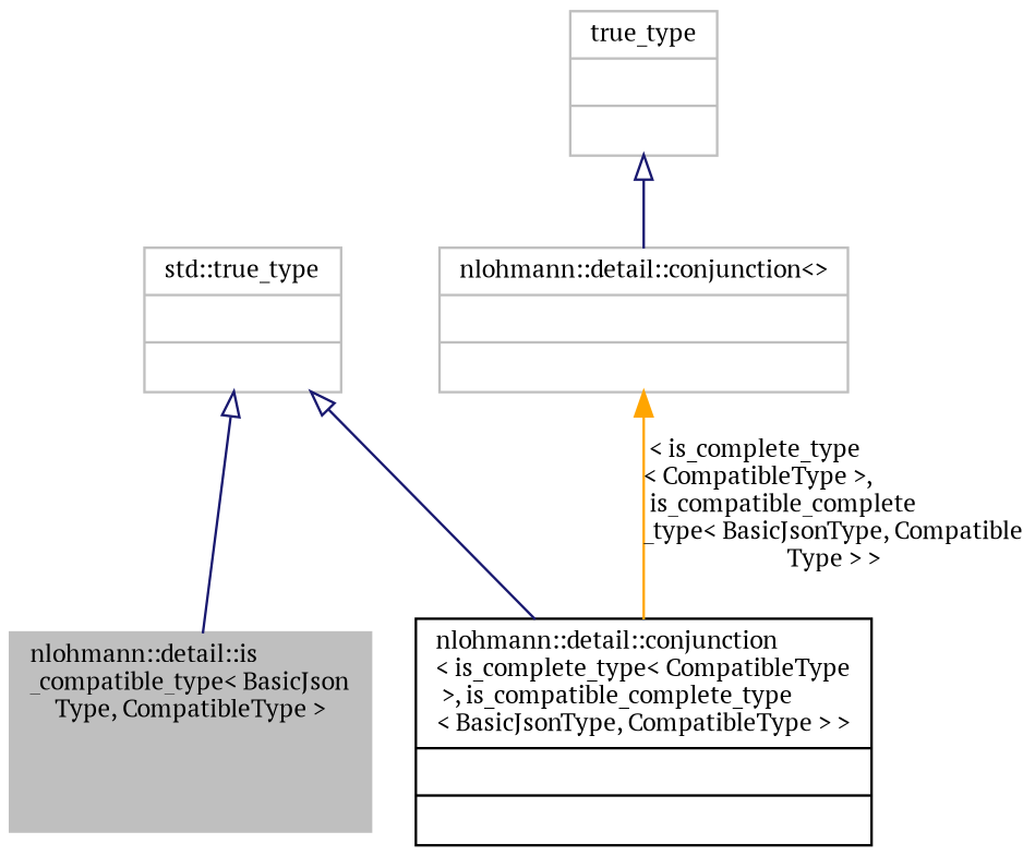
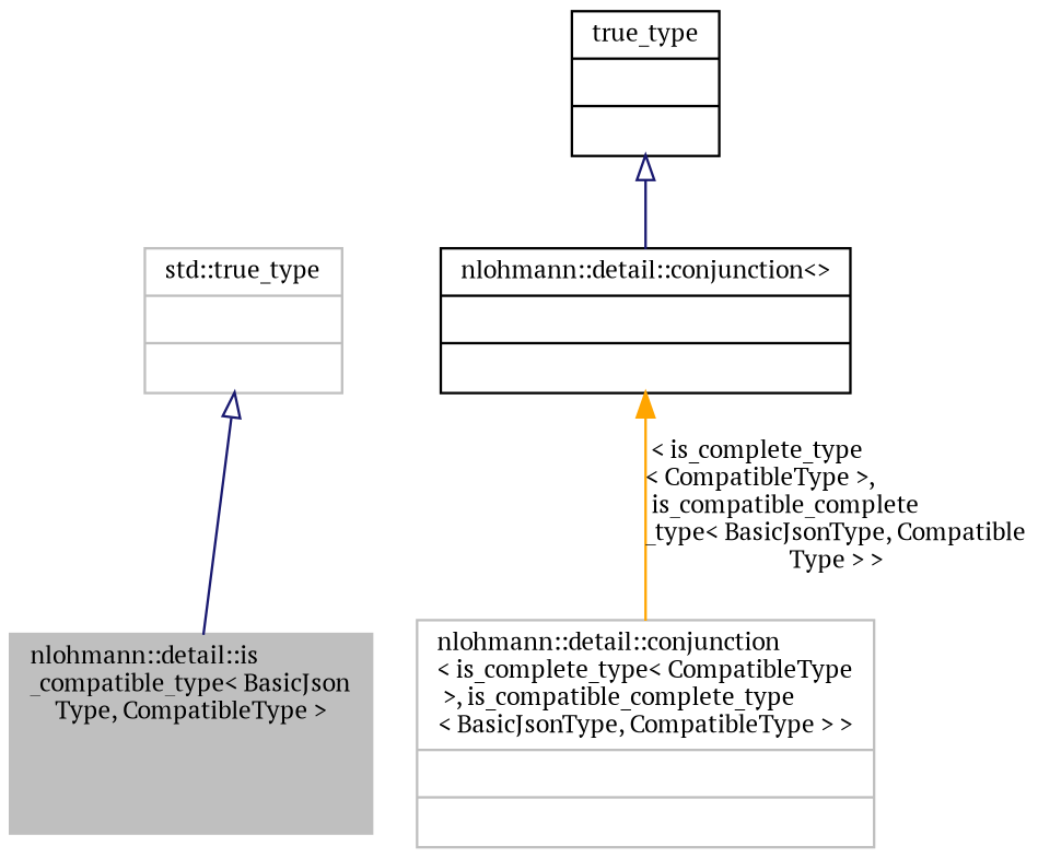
  digraph {
    fontname="PT Serif"
    node [color=grey75 fontname="PT Serif" fontsize=10 shape=record]
    edge [arrowtail=onormal color=midnightblue dir=back fontname="PT Serif" fontsize=10 labelfontname=Helvetica labelfontsize=10 style=solid]
    n1 [fillcolor=grey75 fontcolor=black height=0.2 label="{nlohmann::detail::is\l_compatible_type\< BasicJson\lType, CompatibleType \>\n||}" style=filled width=0.4]
-   n2 [color=black height=0.2 label="{nlohmann::detail::conjunction\l\< is_complete_type\< CompatibleType\l \>, is_compatible_complete_type\l\< BasicJsonType, CompatibleType \> \>\n||}" width=0.4]
+   n2 [height=0.2 label="{nlohmann::detail::conjunction\l\< is_complete_type\< CompatibleType\l \>, is_compatible_complete_type\l\< BasicJsonType, CompatibleType \> \>\n||}" width=0.4]
    n3 [height=0.2 label="{std::true_type\n||}" width=0.4]
-   n4 [height=0.2 label="{nlohmann::detail::conjunction\<\>\n||}" width=0.4]
-   n5 [height=0.2 label="{true_type\n||}" width=0.4]
+   n4 [color=black height=0.2 label="{nlohmann::detail::conjunction\<\>\n||}" width=0.4]
+   n5 [color=black height=0.2 label="{true_type\n||}" width=0.4]
    n3 -> n1
-   n3 -> n2
    n4 -> n2 [color=orange label=" \< is_complete_type\l\< CompatibleType \>,\l is_compatible_complete\l_type\< BasicJsonType, Compatible\lType \> \>" arrowtail=""]
    n5 -> n4
  }
